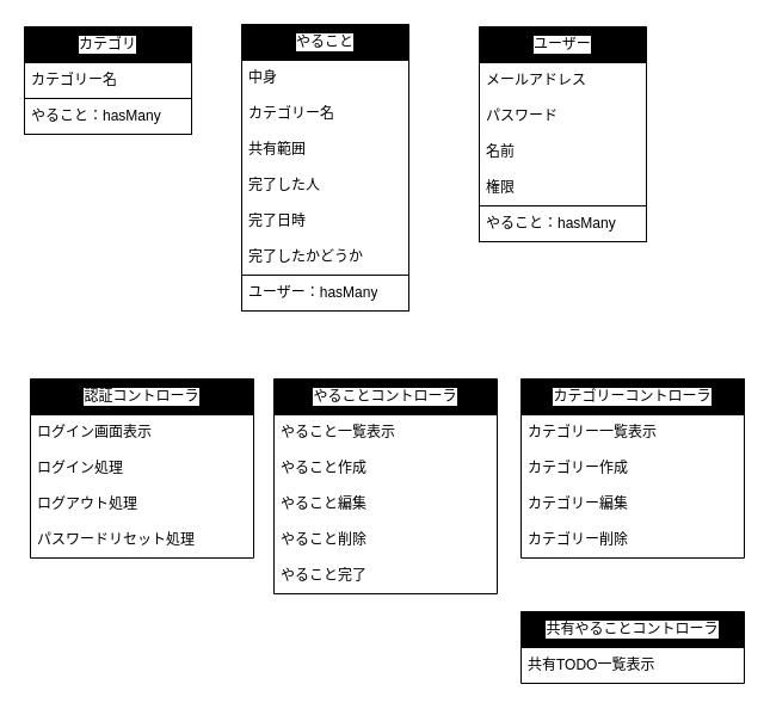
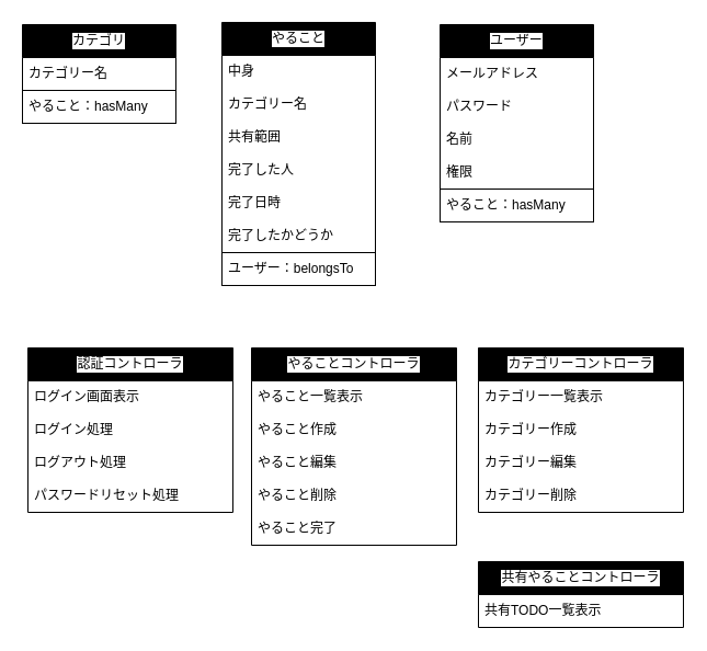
  <mxCell id="0" />
  <mxCell id="1" parent="0" />
  <mxCell id="2" value="カテゴリ" style="swimlane;fontStyle=0;childLayout=stackLayout;horizontal=1;startSize=30;horizontalStack=0;resizeParent=1;resizeParentMax=0;resizeLast=0;collapsible=1;marginBottom=0;whiteSpace=wrap;html=1;labelBackgroundColor=default;fillColor=#000000;strokeColor=#000000;" parent="1" vertex="1"><mxGeometry x="20" y="22" width="140" height="90" as="geometry" /></mxCell>
  <mxCell id="3" value="カテゴリー名" style="text;strokeColor=none;fillColor=none;align=left;verticalAlign=middle;spacingLeft=4;spacingRight=4;overflow=hidden;points=[[0,0.5],[1,0.5]];portConstraint=eastwest;rotatable=0;whiteSpace=wrap;html=1;fontColor=#000000;" parent="2" vertex="1"><mxGeometry y="30" width="140" height="30" as="geometry" /></mxCell>
  <mxCell id="4" value="やること：hasMany" style="text;strokeColor=#000000;fillColor=none;align=left;verticalAlign=middle;spacingLeft=4;spacingRight=4;overflow=hidden;points=[[0,0.5],[1,0.5]];portConstraint=eastwest;rotatable=0;whiteSpace=wrap;html=1;fontColor=#000000;" parent="2" vertex="1"><mxGeometry y="60" width="140" height="30" as="geometry" /></mxCell>
  <mxCell id="5" value="やること" style="swimlane;fontStyle=0;childLayout=stackLayout;horizontal=1;startSize=30;horizontalStack=0;resizeParent=1;resizeParentMax=0;resizeLast=0;collapsible=1;marginBottom=0;whiteSpace=wrap;html=1;labelBackgroundColor=default;fillColor=#000000;strokeColor=#000000;" vertex="1" parent="1"><mxGeometry x="202" y="20" width="140" height="240" as="geometry" /></mxCell>
  <mxCell id="6" value="中身" style="text;strokeColor=none;fillColor=none;align=left;verticalAlign=middle;spacingLeft=4;spacingRight=4;overflow=hidden;points=[[0,0.5],[1,0.5]];portConstraint=eastwest;rotatable=0;whiteSpace=wrap;html=1;fontColor=#000000;" vertex="1" parent="5"><mxGeometry y="30" width="140" height="30" as="geometry" /></mxCell>
  <mxCell id="7" value="カテゴリー名" style="text;strokeColor=none;fillColor=none;align=left;verticalAlign=middle;spacingLeft=4;spacingRight=4;overflow=hidden;points=[[0,0.5],[1,0.5]];portConstraint=eastwest;rotatable=0;whiteSpace=wrap;html=1;fontColor=#000000;" vertex="1" parent="5"><mxGeometry y="60" width="140" height="30" as="geometry" /></mxCell>
  <mxCell id="8" value="共有範囲" style="text;strokeColor=none;fillColor=none;align=left;verticalAlign=middle;spacingLeft=4;spacingRight=4;overflow=hidden;points=[[0,0.5],[1,0.5]];portConstraint=eastwest;rotatable=0;whiteSpace=wrap;html=1;fontColor=#000000;" vertex="1" parent="5"><mxGeometry y="90" width="140" height="30" as="geometry" /></mxCell>
  <mxCell id="9" value="完了した人" style="text;strokeColor=none;fillColor=none;align=left;verticalAlign=middle;spacingLeft=4;spacingRight=4;overflow=hidden;points=[[0,0.5],[1,0.5]];portConstraint=eastwest;rotatable=0;whiteSpace=wrap;html=1;fontColor=#000000;" vertex="1" parent="5"><mxGeometry y="120" width="140" height="30" as="geometry" /></mxCell>
  <mxCell id="10" value="完了日時" style="text;strokeColor=none;fillColor=none;align=left;verticalAlign=middle;spacingLeft=4;spacingRight=4;overflow=hidden;points=[[0,0.5],[1,0.5]];portConstraint=eastwest;rotatable=0;whiteSpace=wrap;html=1;fontColor=#000000;" vertex="1" parent="5"><mxGeometry y="150" width="140" height="30" as="geometry" /></mxCell>
  <mxCell id="11" value="完了したかどうか" style="text;strokeColor=none;fillColor=none;align=left;verticalAlign=middle;spacingLeft=4;spacingRight=4;overflow=hidden;points=[[0,0.5],[1,0.5]];portConstraint=eastwest;rotatable=0;whiteSpace=wrap;html=1;fontColor=#000000;" vertex="1" parent="5"><mxGeometry y="180" width="140" height="30" as="geometry" /></mxCell>
- <mxCell id="12" value="ユーザー：hasMany" style="text;strokeColor=#000000;fillColor=none;align=left;verticalAlign=middle;spacingLeft=4;spacingRight=4;overflow=hidden;points=[[0,0.5],[1,0.5]];portConstraint=eastwest;rotatable=0;whiteSpace=wrap;html=1;fontColor=#000000;" vertex="1" parent="5"><mxGeometry y="210" width="140" height="30" as="geometry" /></mxCell>
+ <mxCell id="12" value="ユーザー：belongsTo" style="text;strokeColor=#000000;fillColor=none;align=left;verticalAlign=middle;spacingLeft=4;spacingRight=4;overflow=hidden;points=[[0,0.5],[1,0.5]];portConstraint=eastwest;rotatable=0;whiteSpace=wrap;html=1;fontColor=#000000;" vertex="1" parent="5"><mxGeometry y="210" width="140" height="30" as="geometry" /></mxCell>
  <mxCell id="13" value="ユーザー" style="swimlane;fontStyle=0;childLayout=stackLayout;horizontal=1;startSize=30;horizontalStack=0;resizeParent=1;resizeParentMax=0;resizeLast=0;collapsible=1;marginBottom=0;whiteSpace=wrap;html=1;labelBackgroundColor=default;fillColor=#000000;strokeColor=#000000;" vertex="1" parent="1"><mxGeometry x="401" y="22" width="140" height="180" as="geometry" /></mxCell>
  <mxCell id="14" value="メールアドレス" style="text;strokeColor=none;fillColor=none;align=left;verticalAlign=middle;spacingLeft=4;spacingRight=4;overflow=hidden;points=[[0,0.5],[1,0.5]];portConstraint=eastwest;rotatable=0;whiteSpace=wrap;html=1;fontColor=#000000;" vertex="1" parent="13"><mxGeometry y="30" width="140" height="30" as="geometry" /></mxCell>
  <mxCell id="15" value="パスワード" style="text;strokeColor=none;fillColor=none;align=left;verticalAlign=middle;spacingLeft=4;spacingRight=4;overflow=hidden;points=[[0,0.5],[1,0.5]];portConstraint=eastwest;rotatable=0;whiteSpace=wrap;html=1;fontColor=#000000;" vertex="1" parent="13"><mxGeometry y="60" width="140" height="30" as="geometry" /></mxCell>
  <mxCell id="16" value="名前" style="text;strokeColor=none;fillColor=none;align=left;verticalAlign=middle;spacingLeft=4;spacingRight=4;overflow=hidden;points=[[0,0.5],[1,0.5]];portConstraint=eastwest;rotatable=0;whiteSpace=wrap;html=1;fontColor=#000000;" vertex="1" parent="13"><mxGeometry y="90" width="140" height="30" as="geometry" /></mxCell>
  <mxCell id="17" value="権限" style="text;strokeColor=none;fillColor=none;align=left;verticalAlign=middle;spacingLeft=4;spacingRight=4;overflow=hidden;points=[[0,0.5],[1,0.5]];portConstraint=eastwest;rotatable=0;whiteSpace=wrap;html=1;fontColor=#000000;" vertex="1" parent="13"><mxGeometry y="120" width="140" height="30" as="geometry" /></mxCell>
  <mxCell id="18" value="やること：hasMany" style="text;strokeColor=#000000;fillColor=none;align=left;verticalAlign=middle;spacingLeft=4;spacingRight=4;overflow=hidden;points=[[0,0.5],[1,0.5]];portConstraint=eastwest;rotatable=0;whiteSpace=wrap;html=1;fontColor=#000000;" vertex="1" parent="13"><mxGeometry y="150" width="140" height="30" as="geometry" /></mxCell>
  <mxCell id="19" value="認証コントローラ" style="swimlane;fontStyle=0;childLayout=stackLayout;horizontal=1;startSize=30;horizontalStack=0;resizeParent=1;resizeParentMax=0;resizeLast=0;collapsible=1;marginBottom=0;whiteSpace=wrap;html=1;labelBackgroundColor=default;fillColor=#000000;strokeColor=#000000;" vertex="1" parent="1"><mxGeometry x="25" y="317" width="187" height="150" as="geometry" /></mxCell>
  <mxCell id="20" value="ログイン画面表示" style="text;strokeColor=none;fillColor=none;align=left;verticalAlign=middle;spacingLeft=4;spacingRight=4;overflow=hidden;points=[[0,0.5],[1,0.5]];portConstraint=eastwest;rotatable=0;whiteSpace=wrap;html=1;fontColor=#000000;" vertex="1" parent="19"><mxGeometry y="30" width="187" height="30" as="geometry" /></mxCell>
  <mxCell id="21" value="ログイン処理" style="text;strokeColor=none;fillColor=none;align=left;verticalAlign=middle;spacingLeft=4;spacingRight=4;overflow=hidden;points=[[0,0.5],[1,0.5]];portConstraint=eastwest;rotatable=0;whiteSpace=wrap;html=1;fontColor=#000000;" vertex="1" parent="19"><mxGeometry y="60" width="187" height="30" as="geometry" /></mxCell>
  <mxCell id="22" value="ログアウト処理" style="text;strokeColor=none;fillColor=none;align=left;verticalAlign=middle;spacingLeft=4;spacingRight=4;overflow=hidden;points=[[0,0.5],[1,0.5]];portConstraint=eastwest;rotatable=0;whiteSpace=wrap;html=1;fontColor=#000000;" vertex="1" parent="19"><mxGeometry y="90" width="187" height="30" as="geometry" /></mxCell>
  <mxCell id="23" value="パスワードリセット処理" style="text;strokeColor=none;fillColor=none;align=left;verticalAlign=middle;spacingLeft=4;spacingRight=4;overflow=hidden;points=[[0,0.5],[1,0.5]];portConstraint=eastwest;rotatable=0;whiteSpace=wrap;html=1;fontColor=#000000;" vertex="1" parent="19"><mxGeometry y="120" width="187" height="30" as="geometry" /></mxCell>
  <mxCell id="24" value="やることコントローラ" style="swimlane;fontStyle=0;childLayout=stackLayout;horizontal=1;startSize=30;horizontalStack=0;resizeParent=1;resizeParentMax=0;resizeLast=0;collapsible=1;marginBottom=0;whiteSpace=wrap;html=1;labelBackgroundColor=default;fillColor=#000000;strokeColor=#000000;" vertex="1" parent="1"><mxGeometry x="229" y="317" width="187" height="180" as="geometry" /></mxCell>
  <mxCell id="25" value="やること一覧表示" style="text;strokeColor=none;fillColor=none;align=left;verticalAlign=middle;spacingLeft=4;spacingRight=4;overflow=hidden;points=[[0,0.5],[1,0.5]];portConstraint=eastwest;rotatable=0;whiteSpace=wrap;html=1;fontColor=#000000;" vertex="1" parent="24"><mxGeometry y="30" width="187" height="30" as="geometry" /></mxCell>
  <mxCell id="26" value="やること作成" style="text;strokeColor=none;fillColor=none;align=left;verticalAlign=middle;spacingLeft=4;spacingRight=4;overflow=hidden;points=[[0,0.5],[1,0.5]];portConstraint=eastwest;rotatable=0;whiteSpace=wrap;html=1;fontColor=#000000;" vertex="1" parent="24"><mxGeometry y="60" width="187" height="30" as="geometry" /></mxCell>
  <mxCell id="27" value="やること編集" style="text;strokeColor=none;fillColor=none;align=left;verticalAlign=middle;spacingLeft=4;spacingRight=4;overflow=hidden;points=[[0,0.5],[1,0.5]];portConstraint=eastwest;rotatable=0;whiteSpace=wrap;html=1;fontColor=#000000;" vertex="1" parent="24"><mxGeometry y="90" width="187" height="30" as="geometry" /></mxCell>
  <mxCell id="28" value="やること削除" style="text;strokeColor=none;fillColor=none;align=left;verticalAlign=middle;spacingLeft=4;spacingRight=4;overflow=hidden;points=[[0,0.5],[1,0.5]];portConstraint=eastwest;rotatable=0;whiteSpace=wrap;html=1;fontColor=#000000;" vertex="1" parent="24"><mxGeometry y="120" width="187" height="30" as="geometry" /></mxCell>
  <mxCell id="29" value="やること完了" style="text;strokeColor=none;fillColor=none;align=left;verticalAlign=middle;spacingLeft=4;spacingRight=4;overflow=hidden;points=[[0,0.5],[1,0.5]];portConstraint=eastwest;rotatable=0;whiteSpace=wrap;html=1;fontColor=#000000;" vertex="1" parent="24"><mxGeometry y="150" width="187" height="30" as="geometry" /></mxCell>
  <mxCell id="30" value="カテゴリーコントローラ" style="swimlane;fontStyle=0;childLayout=stackLayout;horizontal=1;startSize=30;horizontalStack=0;resizeParent=1;resizeParentMax=0;resizeLast=0;collapsible=1;marginBottom=0;whiteSpace=wrap;html=1;labelBackgroundColor=default;fillColor=#000000;strokeColor=#000000;" vertex="1" parent="1"><mxGeometry x="436" y="317" width="187" height="150" as="geometry" /></mxCell>
  <mxCell id="31" value="カテゴリー一覧表示" style="text;strokeColor=none;fillColor=none;align=left;verticalAlign=middle;spacingLeft=4;spacingRight=4;overflow=hidden;points=[[0,0.5],[1,0.5]];portConstraint=eastwest;rotatable=0;whiteSpace=wrap;html=1;fontColor=#000000;" vertex="1" parent="30"><mxGeometry y="30" width="187" height="30" as="geometry" /></mxCell>
  <mxCell id="32" value="カテゴリー作成" style="text;strokeColor=none;fillColor=none;align=left;verticalAlign=middle;spacingLeft=4;spacingRight=4;overflow=hidden;points=[[0,0.5],[1,0.5]];portConstraint=eastwest;rotatable=0;whiteSpace=wrap;html=1;fontColor=#000000;" vertex="1" parent="30"><mxGeometry y="60" width="187" height="30" as="geometry" /></mxCell>
  <mxCell id="33" value="カテゴリー編集" style="text;strokeColor=none;fillColor=none;align=left;verticalAlign=middle;spacingLeft=4;spacingRight=4;overflow=hidden;points=[[0,0.5],[1,0.5]];portConstraint=eastwest;rotatable=0;whiteSpace=wrap;html=1;fontColor=#000000;" vertex="1" parent="30"><mxGeometry y="90" width="187" height="30" as="geometry" /></mxCell>
  <mxCell id="34" value="カテゴリー削除" style="text;strokeColor=none;fillColor=none;align=left;verticalAlign=middle;spacingLeft=4;spacingRight=4;overflow=hidden;points=[[0,0.5],[1,0.5]];portConstraint=eastwest;rotatable=0;whiteSpace=wrap;html=1;fontColor=#000000;" vertex="1" parent="30"><mxGeometry y="120" width="187" height="30" as="geometry" /></mxCell>
  <mxCell id="35" value="共有やることコントローラ" style="swimlane;fontStyle=0;childLayout=stackLayout;horizontal=1;startSize=30;horizontalStack=0;resizeParent=1;resizeParentMax=0;resizeLast=0;collapsible=1;marginBottom=0;whiteSpace=wrap;html=1;labelBackgroundColor=default;fillColor=#000000;strokeColor=#000000;" vertex="1" parent="1"><mxGeometry x="436" y="512" width="187" height="60" as="geometry" /></mxCell>
  <mxCell id="36" value="共有TODO一覧表示" style="text;strokeColor=none;fillColor=none;align=left;verticalAlign=middle;spacingLeft=4;spacingRight=4;overflow=hidden;points=[[0,0.5],[1,0.5]];portConstraint=eastwest;rotatable=0;whiteSpace=wrap;html=1;fontColor=#000000;" vertex="1" parent="35"><mxGeometry y="30" width="187" height="30" as="geometry" /></mxCell>
